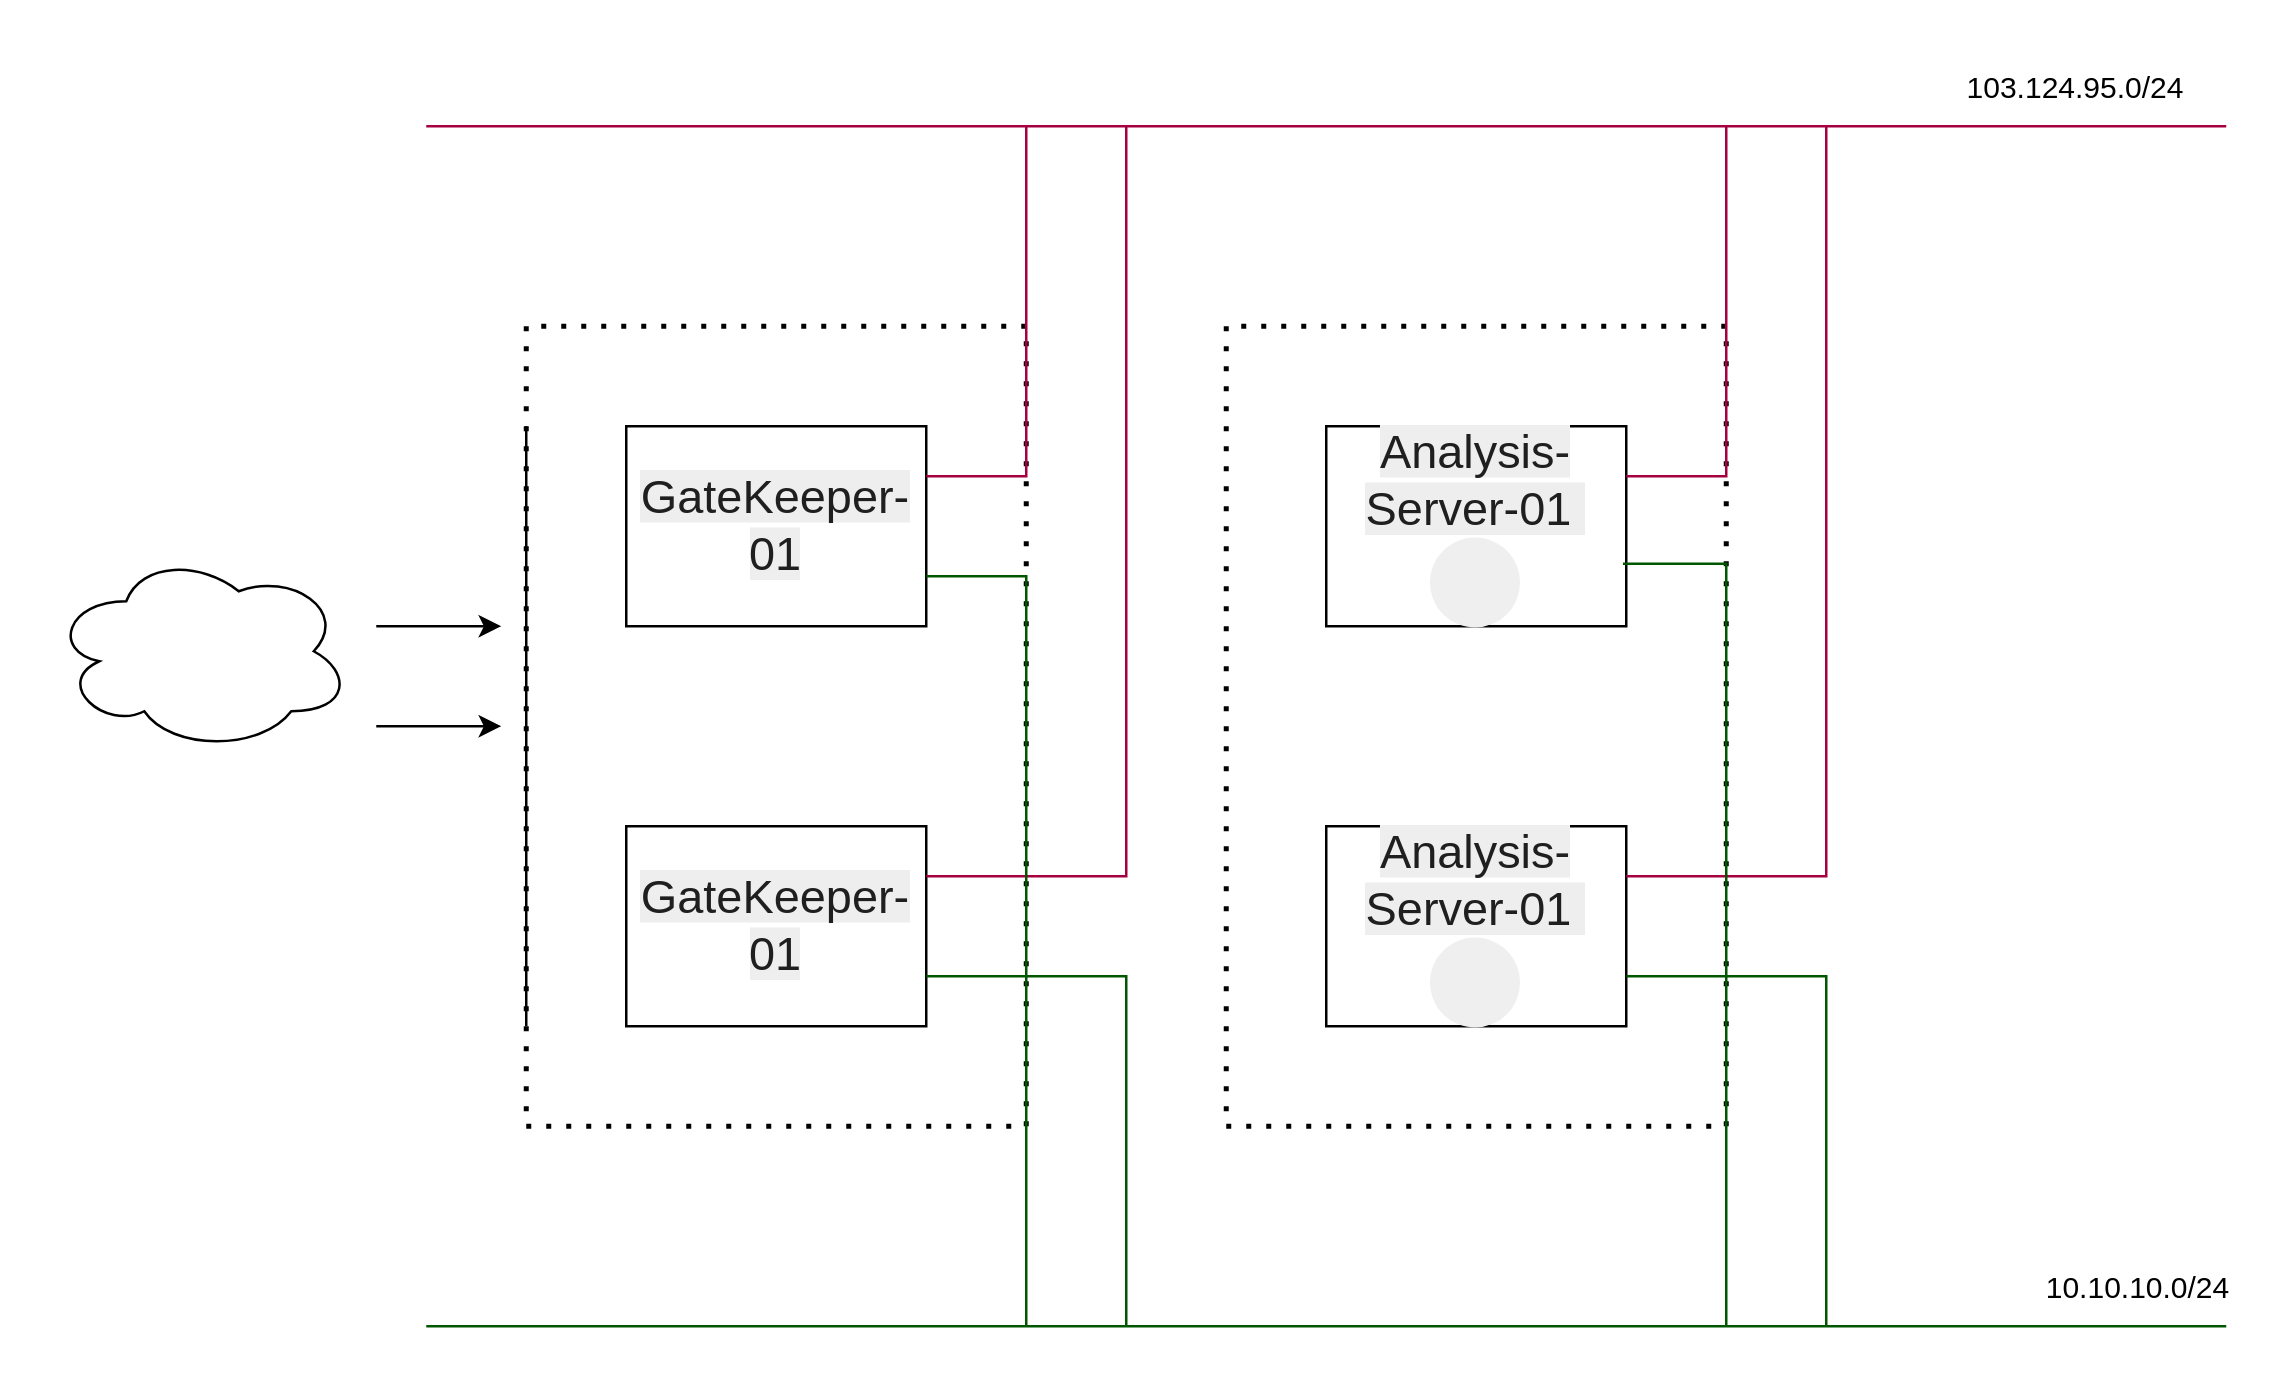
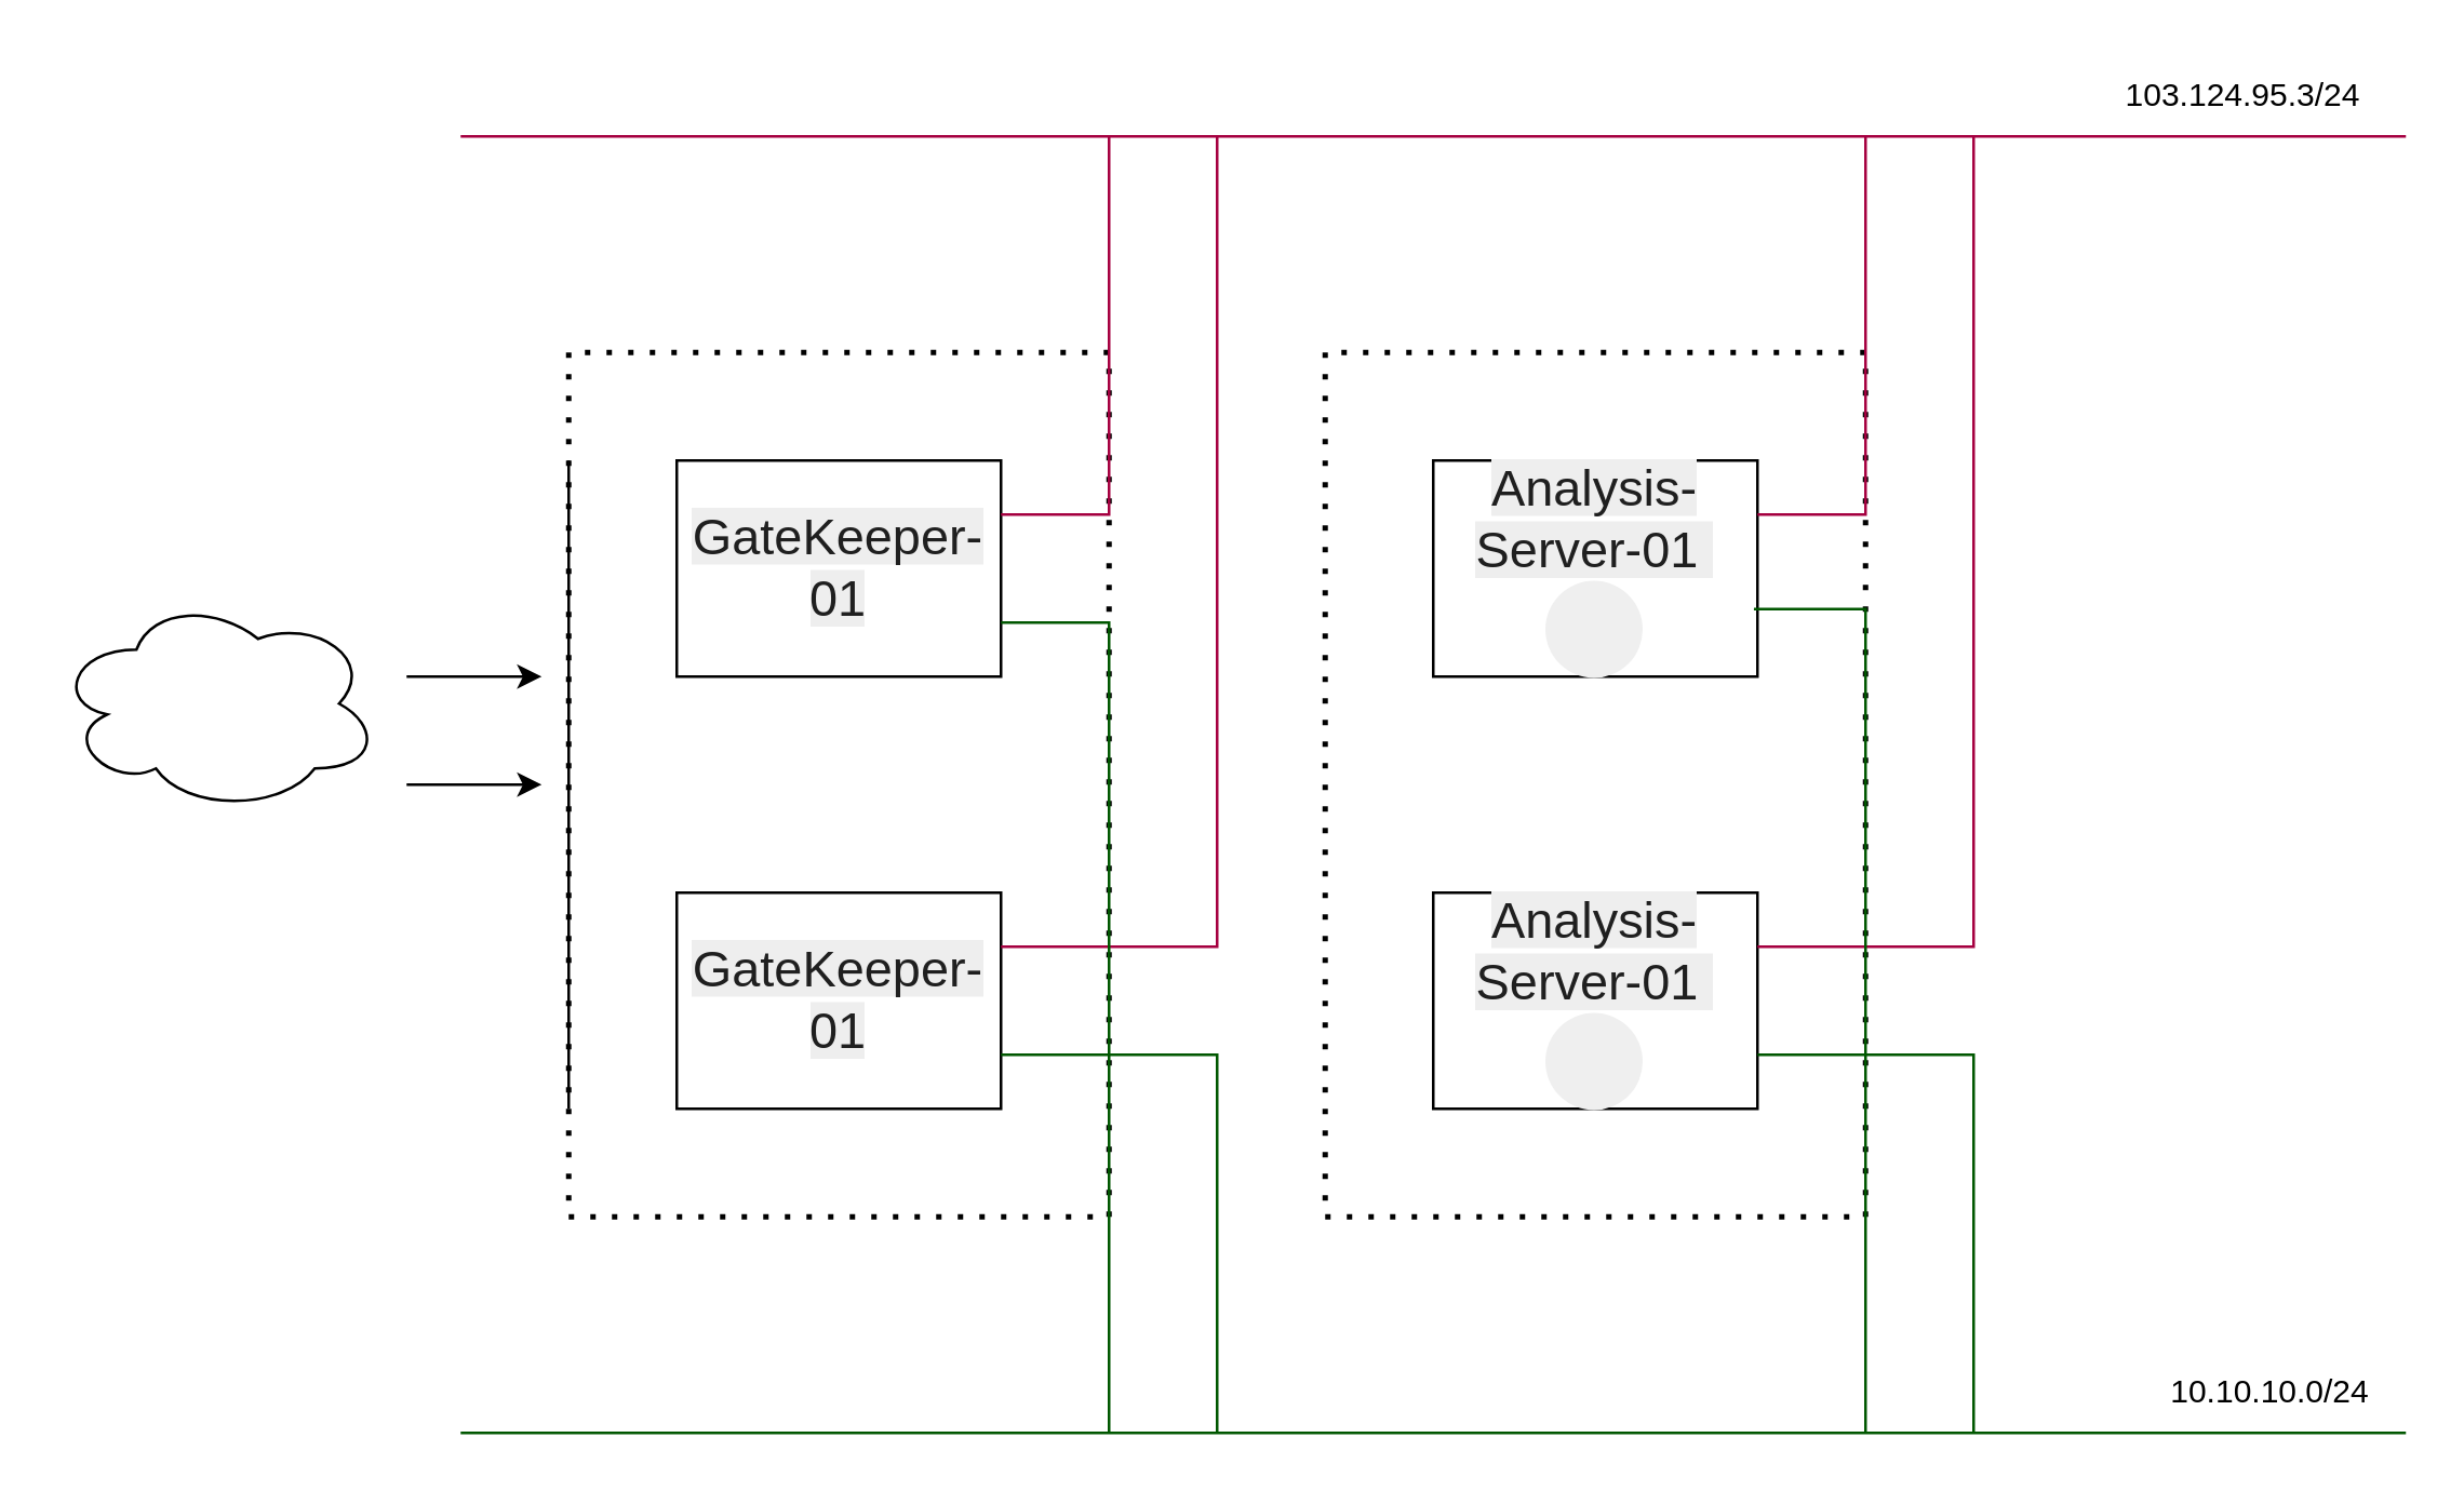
  <mxCell id="0" />
  <mxCell id="1" parent="0" />
  <mxCell id="2" value="&lt;span style=&quot;color: rgba(0, 0, 0, 0.87); font-family: Proxima, sans-serif; font-size: 18.75px; text-align: start; background-color: rgb(238, 238, 238);&quot;&gt;GateKeeper-01&lt;/span&gt;" style="rounded=0;whiteSpace=wrap;html=1;" vertex="1" parent="1"><mxGeometry x="250" y="170" width="120" height="80" as="geometry" /></mxCell>
  <mxCell id="3" value="&lt;span style=&quot;color: rgba(0, 0, 0, 0.87); font-family: Proxima, sans-serif; font-size: 18.75px; text-align: start; background-color: rgb(238, 238, 238);&quot;&gt;GateKeeper-01&lt;/span&gt;" style="rounded=0;whiteSpace=wrap;html=1;" vertex="1" parent="1"><mxGeometry x="250" y="330" width="120" height="80" as="geometry" /></mxCell>
  <mxCell id="4" value="&lt;span style=&quot;color: rgba(0, 0, 0, 0.87); font-family: Proxima, sans-serif; font-size: 18.75px; text-align: start; background-color: rgb(238, 238, 238);&quot;&gt;Analysis-Server-01&amp;nbsp;&lt;/span&gt;&lt;button style=&quot;box-sizing: inherit; background-repeat: no-repeat; padding: 0px; margin: 0px; cursor: pointer; font-style: inherit; font-variant: inherit; font-weight: 500; font-stretch: inherit; font-size: 0.875rem; line-height: inherit; font-family: inherit; font-optical-sizing: inherit; font-size-adjust: inherit; font-kerning: inherit; font-feature-settings: inherit; font-variation-settings: inherit; overflow: visible; appearance: button; text-transform: uppercase; border-style: none; color: rgba(0, 0, 0, 0.54); -webkit-box-align: center; align-items: center; border-radius: 50%; display: inline-flex; -webkit-box-flex: 0; flex: 0 0 auto; letter-spacing: 0.089em; -webkit-box-pack: center; justify-content: center; outline: 0px; position: relative; text-indent: 0.089em; transition-duration: 0.28s; transition-property: box-shadow, transform, opacity, -webkit-box-shadow, -webkit-transform; transition-timing-function: cubic-bezier(0.4, 0, 0.2, 1); user-select: none; vertical-align: middle; text-wrap-mode: nowrap; min-height: 0px; min-width: 0px; will-change: box-shadow; height: 36px; width: 36px;&quot; class=&quot;v-btn v-btn--flat v-btn--icon v-btn--round theme--light v-size--default&quot; type=&quot;button&quot; data-v-b6278ce4=&quot;&quot;&gt;&lt;span style=&quot;box-sizing: inherit; background-repeat: no-repeat; padding: 0px; margin: 0px; -webkit-box-align: center; align-items: center; color: inherit; display: flex; -webkit-box-flex: 1; flex: 1 0 auto; -webkit-box-pack: inherit; justify-content: inherit; line-height: normal; position: relative;&quot; class=&quot;v-btn__content&quot;&gt;&lt;span style=&quot;box-sizing: inherit; background-repeat: no-repeat; padding: 0px; margin: 0px; font-family: &amp;quot;Material Icons&amp;quot;; font-size: 24px; line-height: 1; letter-spacing: normal; text-transform: none; display: inline-flex; overflow-wrap: normal; direction: ltr; -webkit-font-smoothing: antialiased; color: currentcolor; -webkit-box-align: center; align-items: center; font-feature-settings: &amp;quot;liga&amp;quot;; -webkit-box-pack: center; justify-content: center; position: relative; text-indent: 0px; transition: 0.3s cubic-bezier(0.25, 0.8, 0.5, 1), visibility; vertical-align: middle; user-select: none; height: 24px; width: 24px; caret-color: rgb(67, 160, 71);&quot; class=&quot;v-icon notranslate material-icons theme--light green--text text--darken-1&quot; aria-hidden=&quot;true&quot; data-v-b6278ce4=&quot;&quot;&gt;&lt;br&gt;&lt;/span&gt;&lt;/span&gt;&lt;/button&gt;" style="rounded=0;whiteSpace=wrap;html=1;" vertex="1" parent="1"><mxGeometry x="530" y="170" width="120" height="80" as="geometry" /></mxCell>
  <mxCell id="5" value="&lt;span style=&quot;color: rgba(0, 0, 0, 0.87); font-family: Proxima, sans-serif; font-size: 18.75px; text-align: start; background-color: rgb(238, 238, 238);&quot;&gt;Analysis-Server-01&amp;nbsp;&lt;/span&gt;&lt;button style=&quot;box-sizing: inherit; background-repeat: no-repeat; padding: 0px; margin: 0px; cursor: pointer; font-style: inherit; font-variant: inherit; font-weight: 500; font-stretch: inherit; font-size: 0.875rem; line-height: inherit; font-family: inherit; font-optical-sizing: inherit; font-size-adjust: inherit; font-kerning: inherit; font-feature-settings: inherit; font-variation-settings: inherit; overflow: visible; appearance: button; text-transform: uppercase; border-style: none; color: rgba(0, 0, 0, 0.54); -webkit-box-align: center; align-items: center; border-radius: 50%; display: inline-flex; -webkit-box-flex: 0; flex: 0 0 auto; letter-spacing: 0.089em; -webkit-box-pack: center; justify-content: center; outline: 0px; position: relative; text-indent: 0.089em; transition-duration: 0.28s; transition-property: box-shadow, transform, opacity, -webkit-box-shadow, -webkit-transform; transition-timing-function: cubic-bezier(0.4, 0, 0.2, 1); user-select: none; vertical-align: middle; text-wrap-mode: nowrap; min-height: 0px; min-width: 0px; will-change: box-shadow; height: 36px; width: 36px;&quot; class=&quot;v-btn v-btn--flat v-btn--icon v-btn--round theme--light v-size--default&quot; type=&quot;button&quot; data-v-b6278ce4=&quot;&quot;&gt;&lt;span style=&quot;box-sizing: inherit; background-repeat: no-repeat; padding: 0px; margin: 0px; -webkit-box-align: center; align-items: center; color: inherit; display: flex; -webkit-box-flex: 1; flex: 1 0 auto; -webkit-box-pack: inherit; justify-content: inherit; line-height: normal; position: relative;&quot; class=&quot;v-btn__content&quot;&gt;&lt;span style=&quot;box-sizing: inherit; background-repeat: no-repeat; padding: 0px; margin: 0px; font-family: &amp;quot;Material Icons&amp;quot;; font-size: 24px; line-height: 1; letter-spacing: normal; text-transform: none; display: inline-flex; overflow-wrap: normal; direction: ltr; -webkit-font-smoothing: antialiased; color: currentcolor; -webkit-box-align: center; align-items: center; font-feature-settings: &amp;quot;liga&amp;quot;; -webkit-box-pack: center; justify-content: center; position: relative; text-indent: 0px; transition: 0.3s cubic-bezier(0.25, 0.8, 0.5, 1), visibility; vertical-align: middle; user-select: none; height: 24px; width: 24px; caret-color: rgb(67, 160, 71);&quot; class=&quot;v-icon notranslate material-icons theme--light green--text text--darken-1&quot; aria-hidden=&quot;true&quot; data-v-b6278ce4=&quot;&quot;&gt;&lt;br&gt;&lt;/span&gt;&lt;div&gt;&lt;br&gt;&lt;/div&gt;&lt;/span&gt;&lt;/button&gt;" style="rounded=0;whiteSpace=wrap;html=1;" vertex="1" parent="1"><mxGeometry x="530" y="330" width="120" height="80" as="geometry" /></mxCell>
  <mxCell id="6" value="" style="endArrow=none;dashed=1;html=1;dashPattern=1 3;strokeWidth=2;rounded=0;" edge="1" parent="1"><mxGeometry width="50" height="50" relative="1" as="geometry"><mxPoint x="410" y="130" as="sourcePoint" /><mxPoint x="210" y="130" as="targetPoint" /></mxGeometry></mxCell>
  <mxCell id="7" value="" style="endArrow=none;dashed=1;html=1;dashPattern=1 3;strokeWidth=2;rounded=0;" edge="1" parent="1"><mxGeometry width="50" height="50" relative="1" as="geometry"><mxPoint x="210" y="130" as="sourcePoint" /><mxPoint x="410" y="130" as="targetPoint" /><Array as="points"><mxPoint x="210" y="450" /><mxPoint x="410" y="450" /></Array></mxGeometry></mxCell>
  <mxCell id="8" value="" style="endArrow=none;dashed=1;html=1;dashPattern=1 3;strokeWidth=2;rounded=0;" edge="1" parent="1"><mxGeometry width="50" height="50" relative="1" as="geometry"><mxPoint x="490" y="130" as="sourcePoint" /><mxPoint x="490" y="130" as="targetPoint" /><Array as="points"><mxPoint x="490" y="450" /><mxPoint x="690" y="450" /><mxPoint x="690" y="130" /></Array></mxGeometry></mxCell>
  <mxCell id="9" value="" style="endArrow=none;html=1;rounded=0;fillColor=#d80073;strokeColor=#A50040;" edge="1" parent="1"><mxGeometry width="50" height="50" relative="1" as="geometry"><mxPoint x="170" y="50" as="sourcePoint" /><mxPoint x="890" y="50" as="targetPoint" /></mxGeometry></mxCell>
  <mxCell id="10" value="" style="endArrow=none;html=1;rounded=0;fillColor=#008a00;strokeColor=#005700;" edge="1" parent="1"><mxGeometry width="50" height="50" relative="1" as="geometry"><mxPoint x="170" y="530" as="sourcePoint" /><mxPoint x="890" y="530" as="targetPoint" /></mxGeometry></mxCell>
  <mxCell id="11" value="" style="endArrow=none;html=1;rounded=0;entryX=1;entryY=0.25;entryDx=0;entryDy=0;fillColor=#d80073;strokeColor=#A50040;" edge="1" parent="1" target="2"><mxGeometry width="50" height="50" relative="1" as="geometry"><mxPoint x="410" y="50" as="sourcePoint" /><mxPoint x="580" y="280" as="targetPoint" /><Array as="points"><mxPoint x="410" y="190" /></Array></mxGeometry></mxCell>
  <mxCell id="12" value="" style="endArrow=none;html=1;rounded=0;exitX=1;exitY=0.25;exitDx=0;exitDy=0;fillColor=#d80073;strokeColor=#A50040;" edge="1" parent="1" source="4"><mxGeometry width="50" height="50" relative="1" as="geometry"><mxPoint x="530" y="330" as="sourcePoint" /><mxPoint x="690" y="50" as="targetPoint" /><Array as="points"><mxPoint x="690" y="190" /></Array></mxGeometry></mxCell>
  <mxCell id="13" value="" style="endArrow=none;html=1;rounded=0;exitX=1;exitY=0.25;exitDx=0;exitDy=0;fillColor=#d80073;strokeColor=#A50040;" edge="1" parent="1" source="3"><mxGeometry width="50" height="50" relative="1" as="geometry"><mxPoint x="530" y="330" as="sourcePoint" /><mxPoint x="450" y="50" as="targetPoint" /><Array as="points"><mxPoint x="450" y="350" /></Array></mxGeometry></mxCell>
  <mxCell id="14" value="" style="endArrow=none;html=1;rounded=0;exitX=1;exitY=0.25;exitDx=0;exitDy=0;fillColor=#d80073;strokeColor=#A50040;" edge="1" parent="1" source="5"><mxGeometry width="50" height="50" relative="1" as="geometry"><mxPoint x="530" y="330" as="sourcePoint" /><mxPoint x="730" y="50" as="targetPoint" /><Array as="points"><mxPoint x="730" y="350" /></Array></mxGeometry></mxCell>
  <mxCell id="15" value="" style="endArrow=none;html=1;rounded=0;entryX=1;entryY=0.75;entryDx=0;entryDy=0;fillColor=#008a00;strokeColor=#005700;" edge="1" parent="1" target="2"><mxGeometry width="50" height="50" relative="1" as="geometry"><mxPoint x="410" y="530" as="sourcePoint" /><mxPoint x="580" y="350" as="targetPoint" /><Array as="points"><mxPoint x="410" y="230" /></Array></mxGeometry></mxCell>
  <mxCell id="16" value="" style="endArrow=none;html=1;rounded=0;exitX=1;exitY=0.75;exitDx=0;exitDy=0;fillColor=#008a00;strokeColor=#005700;" edge="1" parent="1" source="3"><mxGeometry width="50" height="50" relative="1" as="geometry"><mxPoint x="530" y="400" as="sourcePoint" /><mxPoint x="450" y="530" as="targetPoint" /><Array as="points"><mxPoint x="450" y="390" /></Array></mxGeometry></mxCell>
  <mxCell id="17" value="" style="endArrow=none;html=1;rounded=0;entryX=0.989;entryY=0.688;entryDx=0;entryDy=0;entryPerimeter=0;fillColor=#008a00;strokeColor=#005700;" edge="1" parent="1" target="4"><mxGeometry width="50" height="50" relative="1" as="geometry"><mxPoint x="690" y="530" as="sourcePoint" /><mxPoint x="580" y="350" as="targetPoint" /><Array as="points"><mxPoint x="690" y="225" /></Array></mxGeometry></mxCell>
  <mxCell id="18" value="" style="endArrow=none;html=1;rounded=0;entryX=1;entryY=0.75;entryDx=0;entryDy=0;fillColor=#008a00;strokeColor=#005700;" edge="1" parent="1" target="5"><mxGeometry width="50" height="50" relative="1" as="geometry"><mxPoint x="730" y="530" as="sourcePoint" /><mxPoint x="580" y="350" as="targetPoint" /><Array as="points"><mxPoint x="730" y="390" /></Array></mxGeometry></mxCell>
  <mxCell id="19" value="" style="endArrow=none;html=1;rounded=0;" edge="1" parent="1"><mxGeometry width="50" height="50" relative="1" as="geometry"><mxPoint x="210" y="410" as="sourcePoint" /><mxPoint x="210" y="170" as="targetPoint" /></mxGeometry></mxCell>
  <mxCell id="20" value="" style="ellipse;shape=cloud;whiteSpace=wrap;html=1;" vertex="1" parent="1"><mxGeometry x="20" y="220" width="120" height="80" as="geometry" /></mxCell>
  <mxCell id="21" value="" style="endArrow=classic;html=1;rounded=0;" edge="1" parent="1"><mxGeometry width="50" height="50" relative="1" as="geometry"><mxPoint x="150" y="250" as="sourcePoint" /><mxPoint x="200" y="250" as="targetPoint" /></mxGeometry></mxCell>
  <mxCell id="22" value="" style="endArrow=classic;html=1;rounded=0;" edge="1" parent="1"><mxGeometry width="50" height="50" relative="1" as="geometry"><mxPoint x="150" y="290" as="sourcePoint" /><mxPoint x="200" y="290" as="targetPoint" /></mxGeometry></mxCell>
- <mxCell id="23" value="10.10.10.0/24" style="text;html=1;align=center;verticalAlign=middle;whiteSpace=wrap;rounded=0;" vertex="1" parent="1"><mxGeometry x="825" y="500" width="60" height="30" as="geometry" /></mxCell>
- <mxCell id="24" value="103.124.95.0/24" style="text;html=1;align=center;verticalAlign=middle;whiteSpace=wrap;rounded=0;" vertex="1" parent="1"><mxGeometry x="800" y="20" width="60" height="30" as="geometry" /></mxCell>
+ <mxCell id="23" value="10.10.10.0/24" style="text;html=1;align=center;verticalAlign=middle;whiteSpace=wrap;rounded=0;" vertex="1" parent="1"><mxGeometry x="810" y="500" width="60" height="30" as="geometry" /></mxCell>
+ <mxCell id="24" value="103.124.95.3/24" style="text;html=1;align=center;verticalAlign=middle;whiteSpace=wrap;rounded=0;" vertex="1" parent="1"><mxGeometry x="800" y="20" width="60" height="30" as="geometry" /></mxCell>
